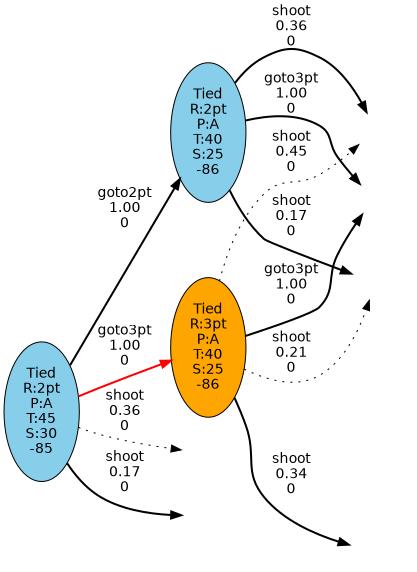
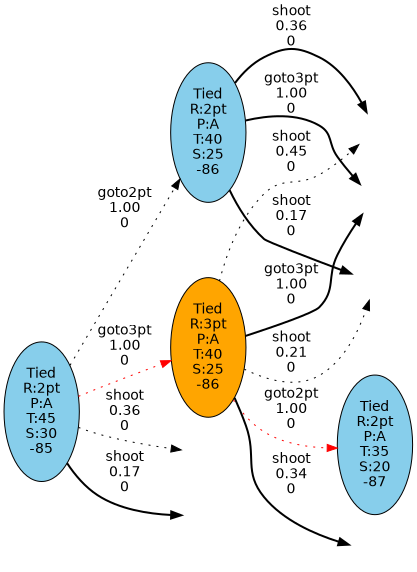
  digraph {
    fontname="DejaVu Sans"
    rankdir=LR
    node [fontname="DejaVu Sans" style=invis]
    edge [fontname="DejaVu Sans" style=bold]
    n1 [label=b]
    n2 [fillcolor=skyblue label="Tied\nR:2pt\nP:A\nT:40\nS:25\n-86" style=filled]
    n3 [label=b]
    n4 [label=b]
+   n5 [fillcolor=skyblue label="Tied\nR:2pt\nP:A\nT:35\nS:20\n-87" style=filled]
    n6 [fillcolor=orange label="Tied\nR:3pt\nP:A\nT:40\nS:25\n-86" style=filled]
    n7 [label=b]
    n8 [label=b]
    n9 [fillcolor=skyblue label="Tied\nR:2pt\nP:A\nT:45\nS:30\n-85" style=filled]
    n10 [label=b]
    n11 [label=b]
    n12 [label=b]
    n13 [label=b]
    n2 -> n1 [label="shoot\n0.36\n0"]
    n2 -> n3 [label="goto3pt\n1.00\n0"]
    n2 -> n4 [label="shoot\n0.17\n0"]
    n6 -> n1 [label="shoot\n0.45\n0" style=dotted]
    n6 -> n3 [label="goto3pt\n1.00\n0"]
    n6 -> n4 [label="shoot\n0.21\n0" style=dotted]
+   n6 -> n5 [color=red label="goto2pt\n1.00\n0" style=dotted]
    n6 -> n7 [label="shoot\n0.34\n0"]
-   n9 -> n2 [label="goto2pt\n1.00\n0"]
-   n9 -> n6 [color=red label="goto3pt\n1.00\n0"]
+   n9 -> n2 [label="goto2pt\n1.00\n0" style=dotted]
+   n9 -> n6 [color=red label="goto3pt\n1.00\n0" style=dotted]
    n9 -> n8 [label="shoot\n0.36\n0" style=dotted]
    n9 -> n10 [label="shoot\n0.17\n0"]
  }
